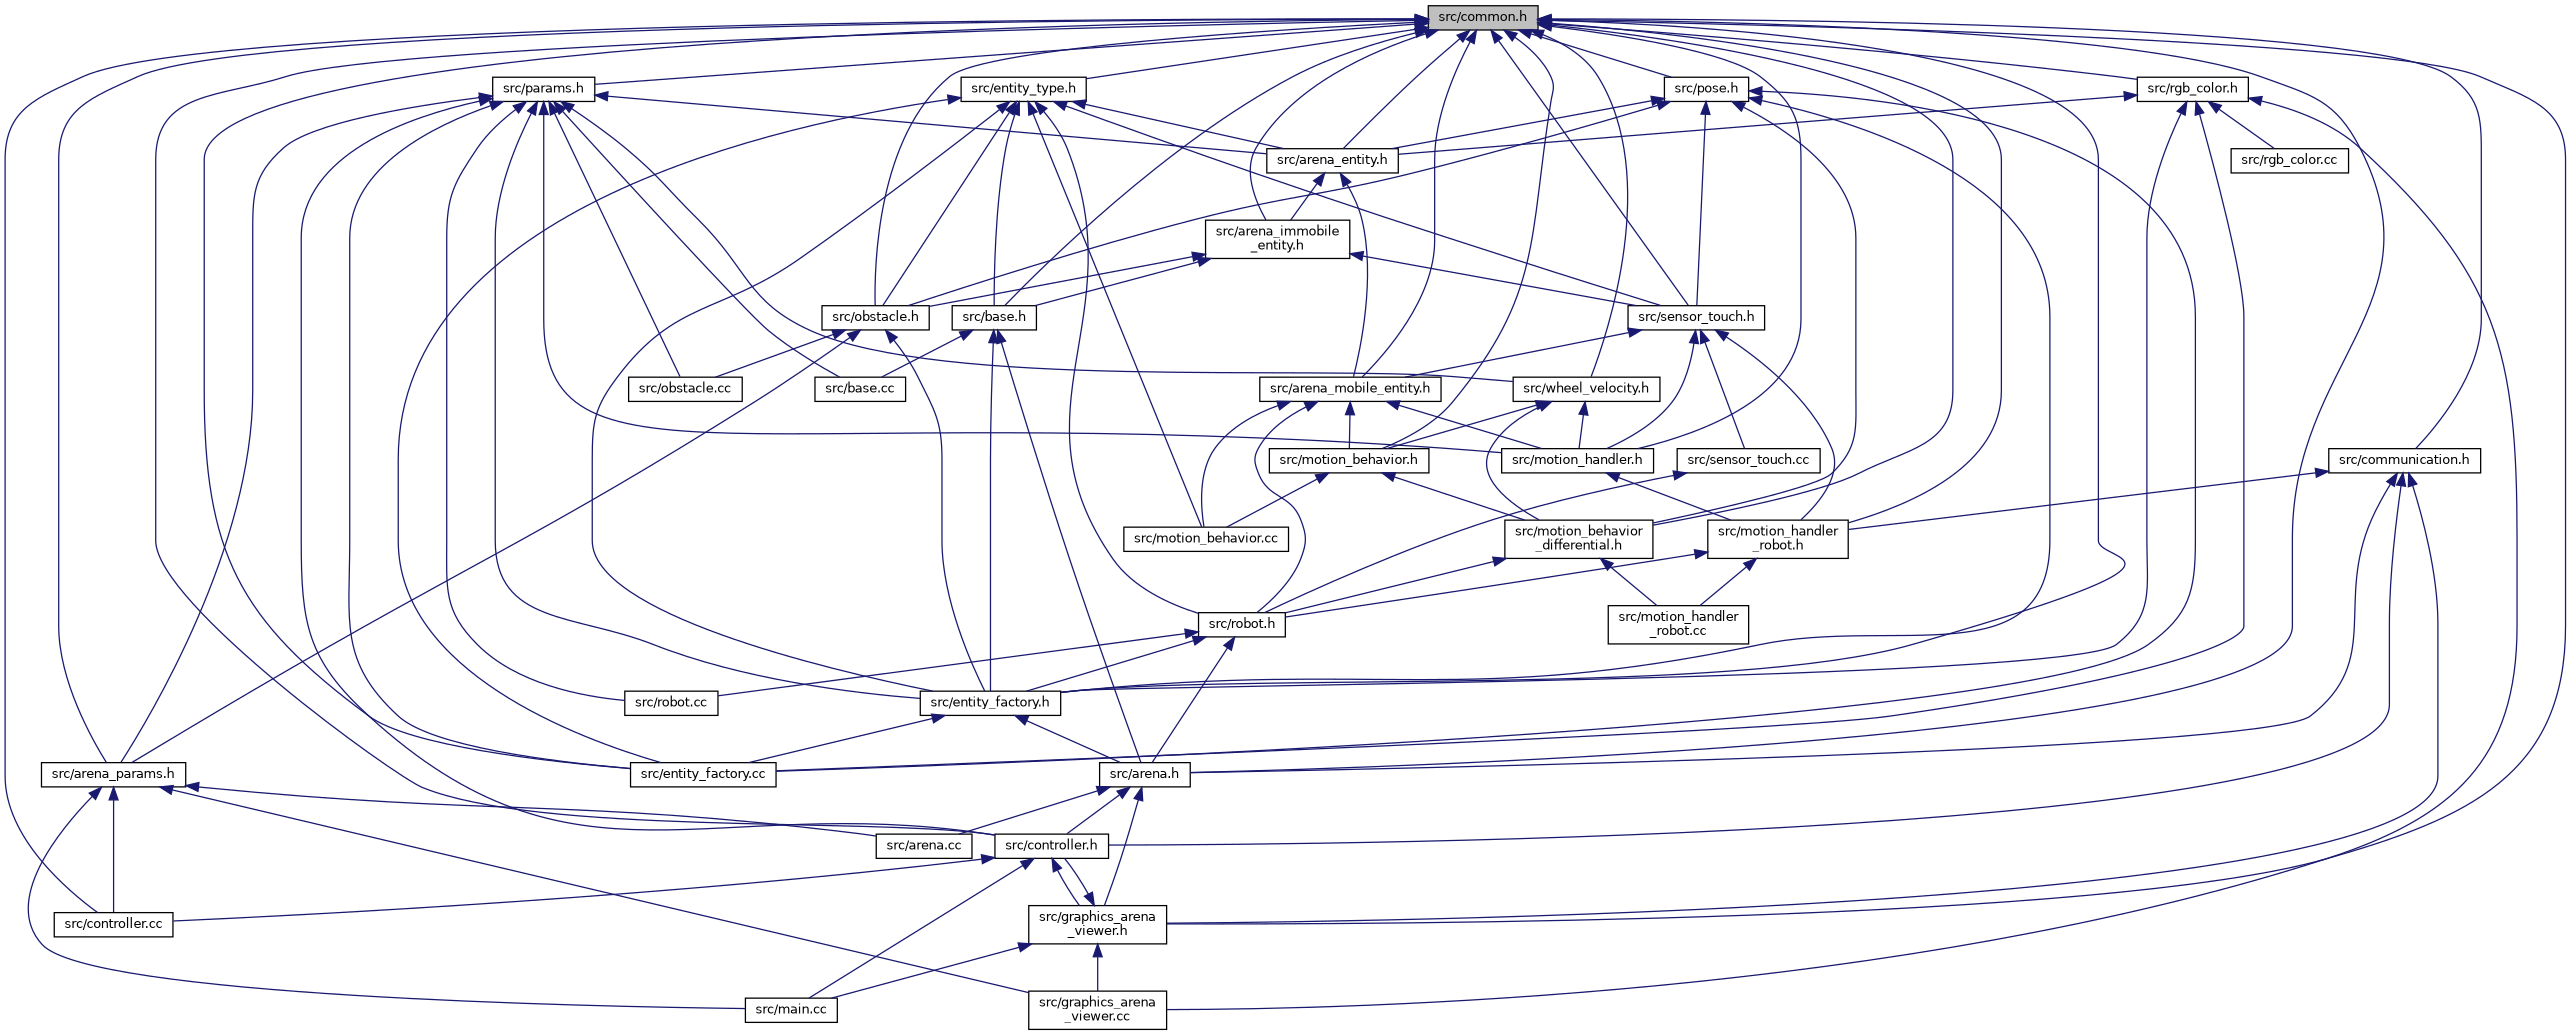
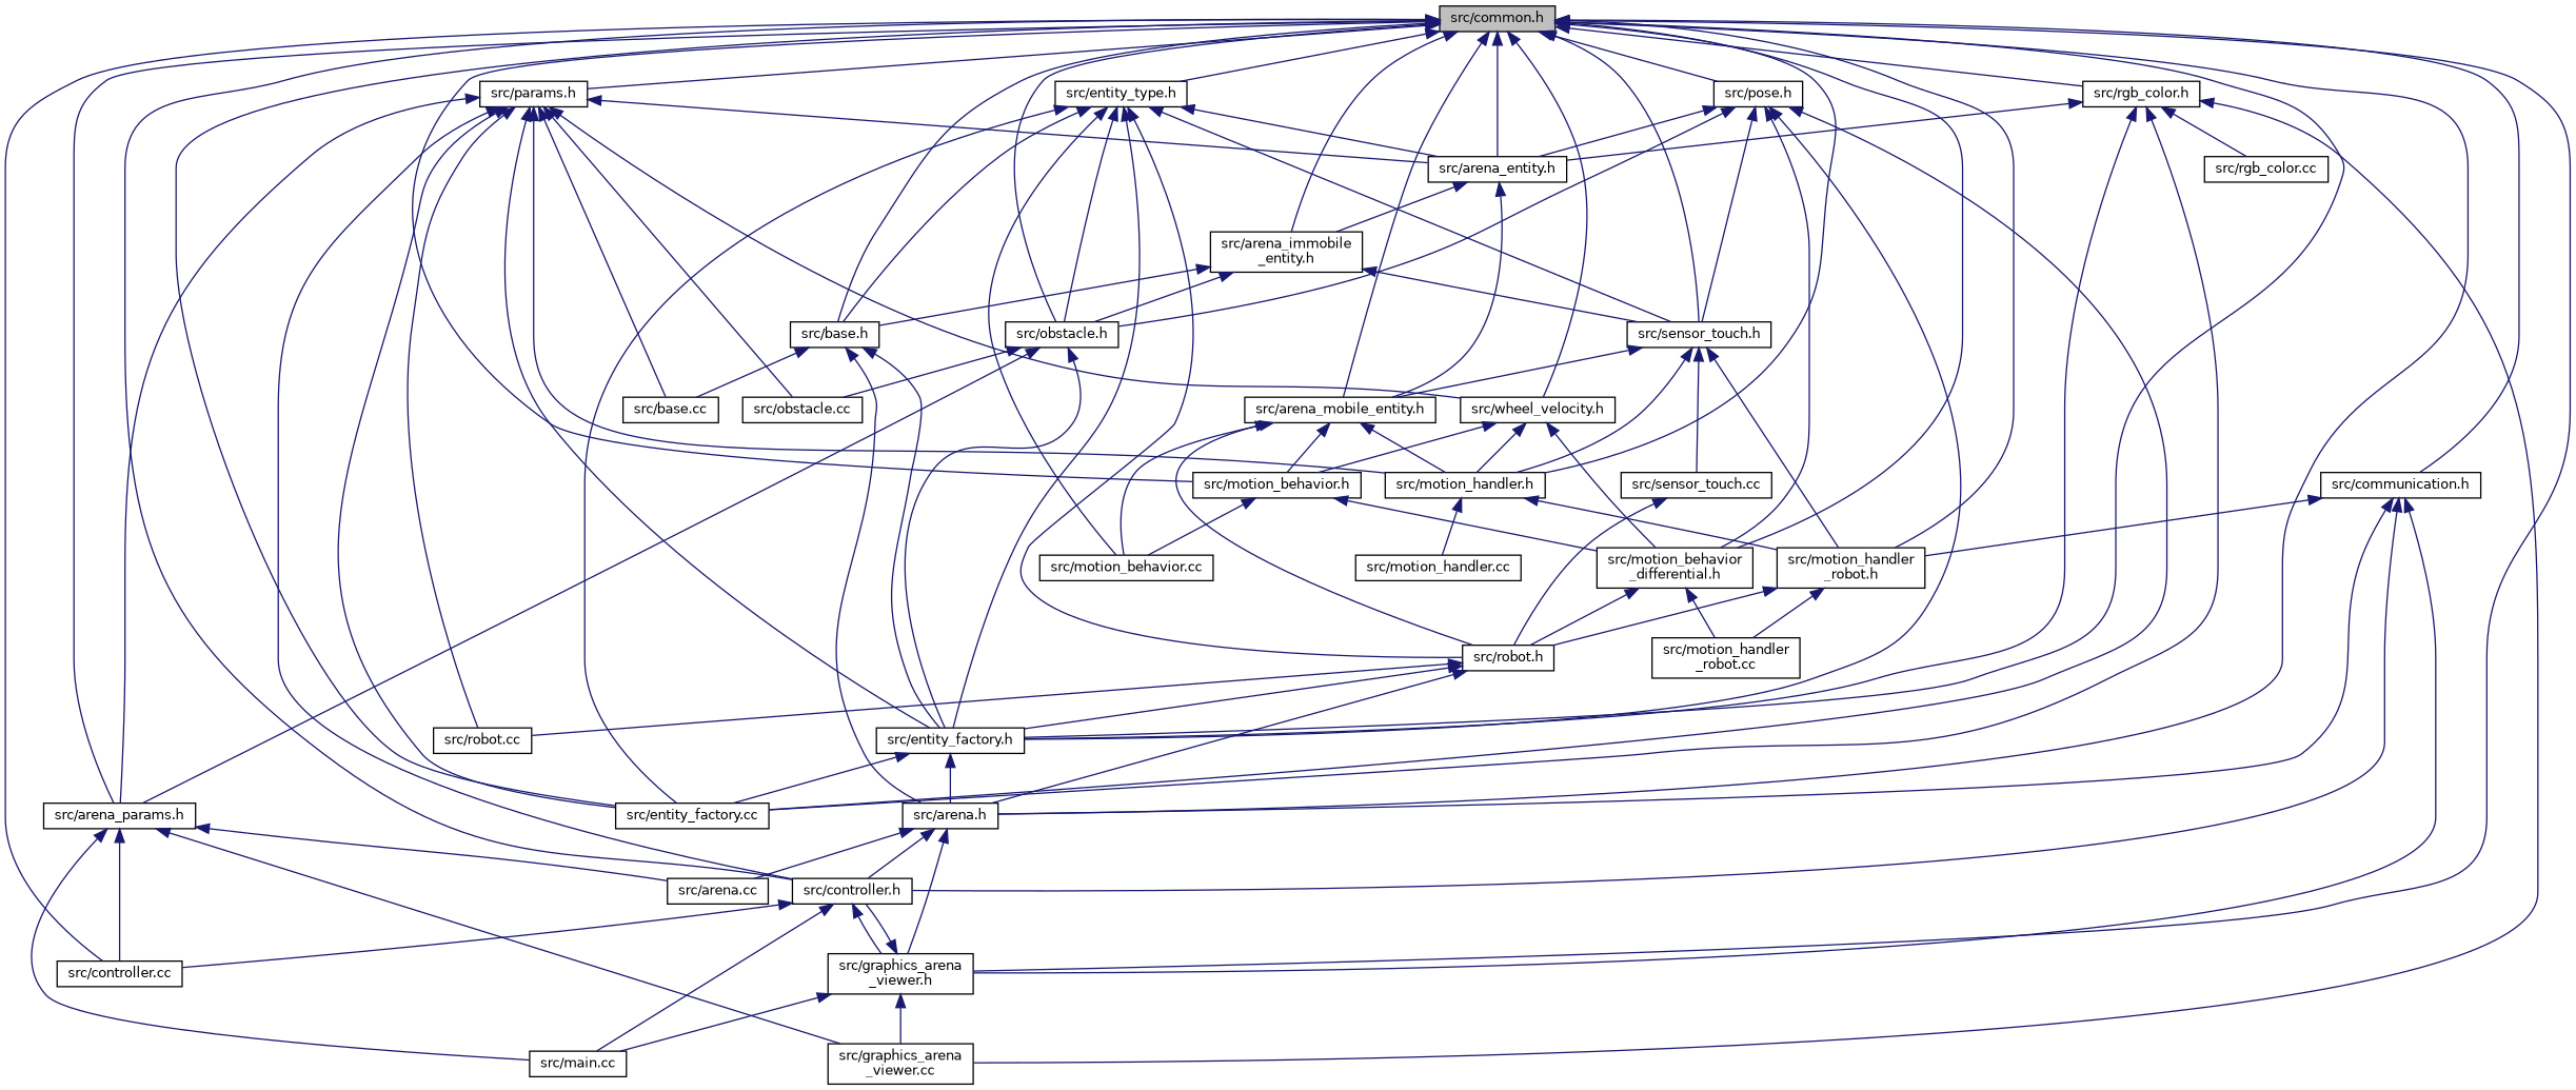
  digraph {
    node [color=black fillcolor=white fontname=Helvetica fontsize=10 shape=record style=filled]
    edge [color=midnightblue dir=back fontname=Helvetica fontsize=10 labelfontname=Helvetica labelfontsize=10 style=solid]
    n1 [fillcolor=grey75 fontcolor=black height=0.2 label="src/common.h" width=0.4]
    n2 [height=0.2 label="src/arena.h" width=0.4]
    n3 [height=0.2 label="src/controller.h" width=0.4]
    n4 [height=0.2 label="src/controller.cc" width=0.4]
    n5 [height=0.2 label="src/graphics_arena\l_viewer.h" width=0.4]
    n6 [height=0.2 label="src/arena_entity.h" width=0.4]
    n7 [height=0.2 label="src/arena_immobile\l_entity.h" width=0.4]
    n8 [height=0.2 label="src/base.h" width=0.4]
    n9 [height=0.2 label="src/entity_factory.h" width=0.4]
    n10 [height=0.2 label="src/entity_factory.cc" width=0.4]
    n11 [height=0.2 label="src/obstacle.h" width=0.4]
    n12 [height=0.2 label="src/arena_params.h" width=0.4]
    n13 [height=0.2 label="src/arena_mobile_entity.h" width=0.4]
    n14 [height=0.2 label="src/motion_handler.h" width=0.4]
    n15 [height=0.2 label="src/motion_handler\l_robot.h" width=0.4]
    n16 [height=0.2 label="src/motion_behavior.h" width=0.4]
    n17 [height=0.2 label="src/motion_behavior\l_differential.h" width=0.4]
    n18 [height=0.2 label="src/sensor_touch.h" width=0.4]
    n19 [height=0.2 label="src/entity_type.h" width=0.4]
    n20 [height=0.2 label="src/params.h" width=0.4]
    n21 [height=0.2 label="src/wheel_velocity.h" width=0.4]
    n22 [height=0.2 label="src/pose.h" width=0.4]
    n23 [height=0.2 label="src/rgb_color.h" width=0.4]
    n24 [height=0.2 label="src/communication.h" width=0.4]
    n25 [height=0.2 label="src/arena.cc" width=0.4]
    n26 [height=0.2 label="src/main.cc" width=0.4]
    n27 [height=0.2 label="src/graphics_arena\l_viewer.cc" width=0.4]
    n28 [height=0.2 label="src/base.cc" width=0.4]
    n29 [height=0.2 label="src/obstacle.cc" width=0.4]
    n30 [height=0.2 label="src/robot.h" width=0.4]
    n31 [height=0.2 label="src/motion_behavior.cc" width=0.4]
    n32 [height=0.2 label="src/robot.cc" width=0.4]
+   n33 [height=0.2 label="src/motion_handler.cc" width=0.4]
    n34 [height=0.2 label="src/motion_handler\l_robot.cc" width=0.4]
    n35 [height=0.2 label="src/sensor_touch.cc" width=0.4]
    n36 [height=0.2 label="src/rgb_color.cc" width=0.4]
    n1 -> n2
    n1 -> n3
    n1 -> n4
    n1 -> n5
    n1 -> n6
    n1 -> n7
    n1 -> n8
    n1 -> n9
    n1 -> n10
    n1 -> n11
    n1 -> n12
    n1 -> n13
    n1 -> n14
    n1 -> n15
    n1 -> n16
    n1 -> n17
    n1 -> n18
    n1 -> n19
    n1 -> n20
    n1 -> n21
    n1 -> n22
    n1 -> n23
    n1 -> n24
    n2 -> n3
    n2 -> n5
    n2 -> n25
    n3 -> n4
    n3 -> n5
    n3 -> n26
    n5 -> n3
    n5 -> n26
    n5 -> n27
    n6 -> n7
    n6 -> n13
    n7 -> n8
    n7 -> n11
    n7 -> n18
    n8 -> n2
    n8 -> n9
    n8 -> n28
    n9 -> n2
    n9 -> n10
    n11 -> n9
    n11 -> n12
    n11 -> n29
    n12 -> n4
    n12 -> n25
    n12 -> n26
    n12 -> n27
    n13 -> n14
    n13 -> n16
    n13 -> n30
    n13 -> n31
    n14 -> n15
+   n14 -> n33
    n15 -> n30
    n15 -> n34
    n16 -> n17
    n16 -> n31
    n17 -> n30
    n17 -> n34
    n18 -> n13
    n18 -> n14
    n18 -> n15
    n18 -> n35
    n19 -> n6
    n19 -> n8
    n19 -> n9
    n19 -> n10
    n19 -> n11
    n19 -> n18
    n19 -> n30
    n19 -> n31
    n20 -> n3
    n20 -> n6
    n20 -> n9
    n20 -> n10
    n20 -> n12
    n20 -> n14
    n20 -> n21
    n20 -> n28
    n20 -> n29
    n20 -> n32
    n21 -> n14
    n21 -> n16
    n21 -> n17
    n22 -> n6
    n22 -> n9
    n22 -> n10
    n22 -> n11
    n22 -> n17
    n22 -> n18
    n23 -> n6
    n23 -> n9
    n23 -> n10
    n23 -> n27
    n23 -> n36
    n24 -> n2
    n24 -> n3
    n24 -> n5
    n24 -> n15
    n30 -> n2
    n30 -> n9
    n30 -> n32
    n35 -> n30
  }
